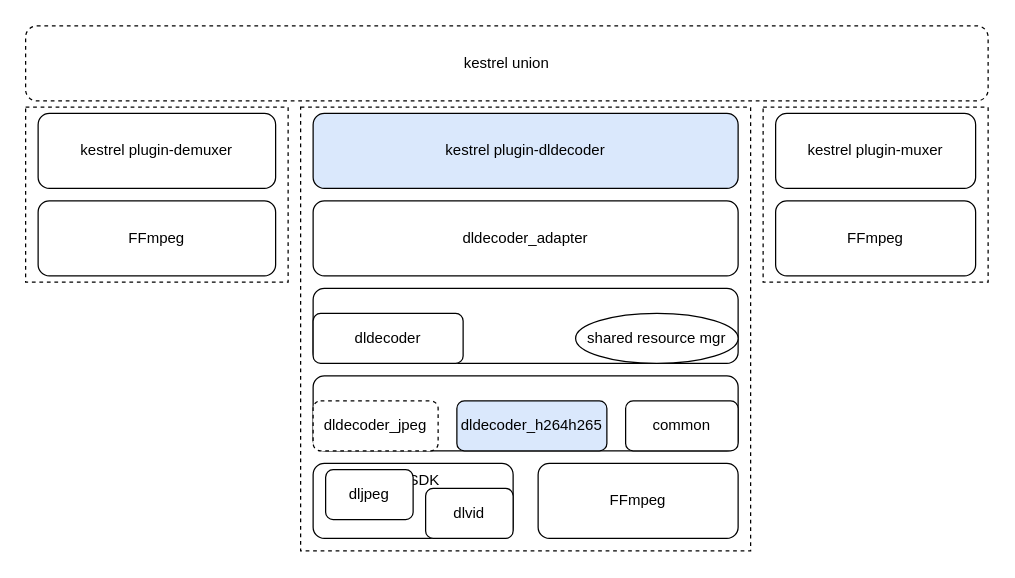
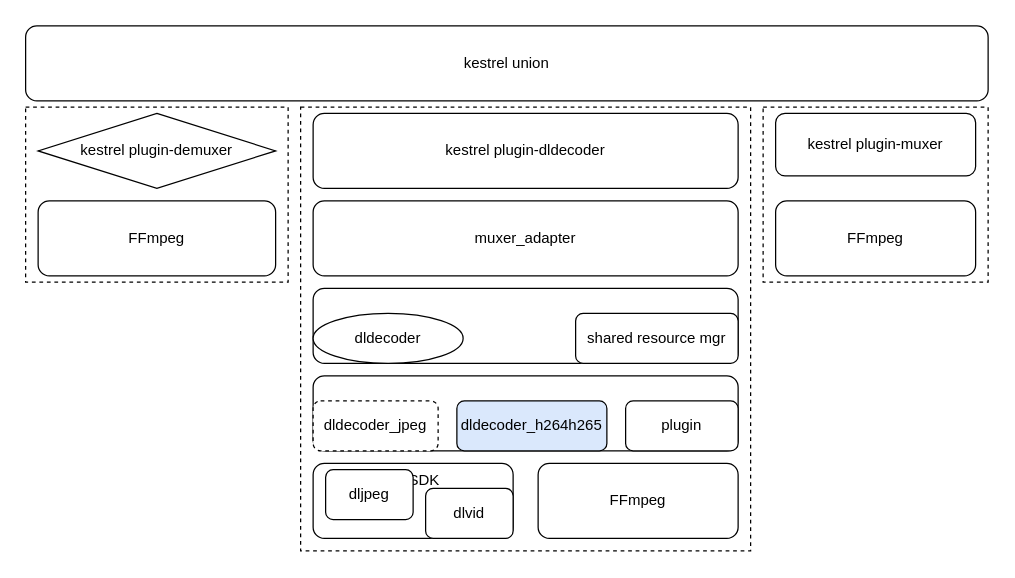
  <mxCell id="0" />
  <mxCell id="1" parent="0" />
  <mxCell id="2" value="" style="rounded=0;whiteSpace=wrap;html=1;dashed=1;" vertex="1" parent="1"><mxGeometry x="610" y="85" width="180" height="140" as="geometry" /></mxCell>
  <mxCell id="3" value="" style="rounded=0;whiteSpace=wrap;html=1;dashed=1;" vertex="1" parent="1"><mxGeometry x="240" y="85" width="360" height="355" as="geometry" /></mxCell>
  <mxCell id="4" value="" style="rounded=0;whiteSpace=wrap;html=1;dashed=1;" vertex="1" parent="1"><mxGeometry x="20" y="85" width="210" height="140" as="geometry" /></mxCell>
  <mxCell id="5" value="DL SDK" style="rounded=1;whiteSpace=wrap;html=1;verticalAlign=top;" vertex="1" parent="1"><mxGeometry x="250" y="370" width="160" height="60" as="geometry" /></mxCell>
  <mxCell id="6" value="FFmpeg" style="rounded=1;whiteSpace=wrap;html=1;" vertex="1" parent="1"><mxGeometry x="430" y="370" width="160" height="60" as="geometry" /></mxCell>
  <mxCell id="7" value="" style="rounded=1;whiteSpace=wrap;html=1;" vertex="1" parent="1"><mxGeometry x="250" y="300" width="340" height="60" as="geometry" /></mxCell>
  <mxCell id="8" value="dljpeg" style="rounded=1;whiteSpace=wrap;html=1;" vertex="1" parent="1"><mxGeometry x="260" y="375" width="70" height="40" as="geometry" /></mxCell>
  <mxCell id="9" value="dlvid" style="rounded=1;whiteSpace=wrap;html=1;" vertex="1" parent="1"><mxGeometry x="340" y="390" width="70" height="40" as="geometry" /></mxCell>
  <mxCell id="10" value="dldecoder_jpeg" style="rounded=1;whiteSpace=wrap;html=1;dashed=1;" vertex="1" parent="1"><mxGeometry x="250" y="320" width="100" height="40" as="geometry" /></mxCell>
  <mxCell id="11" value="dldecoder_h264h265" style="rounded=1;whiteSpace=wrap;html=1;fillColor=#dae8fc;" vertex="1" parent="1"><mxGeometry x="365" y="320" width="120" height="40" as="geometry" /></mxCell>
- <mxCell id="12" value="common" style="rounded=1;whiteSpace=wrap;html=1;" vertex="1" parent="1"><mxGeometry x="500" y="320" width="90" height="40" as="geometry" /></mxCell>
- <mxCell id="13" value="&lt;span&gt;dldecoder_adapter&lt;/span&gt;" style="rounded=1;whiteSpace=wrap;html=1;" vertex="1" parent="1"><mxGeometry x="250" y="160" width="340" height="60" as="geometry" /></mxCell>
+ <mxCell id="12" value="plugin" style="rounded=1;whiteSpace=wrap;html=1;" vertex="1" parent="1"><mxGeometry x="500" y="320" width="90" height="40" as="geometry" /></mxCell>
+ <mxCell id="13" value="&lt;span&gt;muxer_adapter&lt;/span&gt;" style="rounded=1;whiteSpace=wrap;html=1;" vertex="1" parent="1"><mxGeometry x="250" y="160" width="340" height="60" as="geometry" /></mxCell>
  <mxCell id="14" value="" style="rounded=1;whiteSpace=wrap;html=1;" vertex="1" parent="1"><mxGeometry x="250" y="230" width="340" height="60" as="geometry" /></mxCell>
- <mxCell id="15" value="dldecoder" style="rounded=1;whiteSpace=wrap;html=1;" vertex="1" parent="1"><mxGeometry x="250" y="250" width="120" height="40" as="geometry" /></mxCell>
- <mxCell id="16" value="shared resource mgr" style="ellipse;whiteSpace=wrap;html=1;" vertex="1" parent="1"><mxGeometry x="460" y="250" width="130" height="40" as="geometry" /></mxCell>
- <mxCell id="17" value="&lt;span&gt;kestrel plugin-dldecoder&lt;/span&gt;" style="rounded=1;whiteSpace=wrap;html=1;fillColor=#dae8fc;" vertex="1" parent="1"><mxGeometry x="250" y="90" width="340" height="60" as="geometry" /></mxCell>
- <mxCell id="18" value="&lt;span&gt;kestrel plugin-demuxer&lt;/span&gt;" style="rounded=1;whiteSpace=wrap;html=1;" vertex="1" parent="1"><mxGeometry x="30" y="90" width="190" height="60" as="geometry" /></mxCell>
- <mxCell id="19" value="&lt;span&gt;kestrel union&lt;/span&gt;" style="rounded=1;whiteSpace=wrap;html=1;dashed=1;" vertex="1" parent="1"><mxGeometry x="20" y="20" width="770" height="60" as="geometry" /></mxCell>
+ <mxCell id="15" value="dldecoder" style="ellipse;whiteSpace=wrap;html=1;" vertex="1" parent="1"><mxGeometry x="250" y="250" width="120" height="40" as="geometry" /></mxCell>
+ <mxCell id="16" value="shared resource mgr" style="rounded=1;whiteSpace=wrap;html=1;" vertex="1" parent="1"><mxGeometry x="460" y="250" width="130" height="40" as="geometry" /></mxCell>
+ <mxCell id="17" value="&lt;span&gt;kestrel plugin-dldecoder&lt;/span&gt;" style="rounded=1;whiteSpace=wrap;html=1;" vertex="1" parent="1"><mxGeometry x="250" y="90" width="340" height="60" as="geometry" /></mxCell>
+ <mxCell id="18" value="&lt;span&gt;kestrel plugin-demuxer&lt;/span&gt;" style="rhombus;whiteSpace=wrap;html=1;" vertex="1" parent="1"><mxGeometry x="30" y="90" width="190" height="60" as="geometry" /></mxCell>
+ <mxCell id="19" value="&lt;span&gt;kestrel union&lt;/span&gt;" style="rounded=1;whiteSpace=wrap;html=1;" vertex="1" parent="1"><mxGeometry x="20" y="20" width="770" height="60" as="geometry" /></mxCell>
  <mxCell id="20" value="FFmpeg" style="rounded=1;whiteSpace=wrap;html=1;" vertex="1" parent="1"><mxGeometry x="30" y="160" width="190" height="60" as="geometry" /></mxCell>
- <mxCell id="21" value="&lt;span&gt;kestrel plugin-muxer&lt;/span&gt;" style="rounded=1;whiteSpace=wrap;html=1;" vertex="1" parent="1"><mxGeometry x="620" y="90" width="160" height="60" as="geometry" /></mxCell>
+ <mxCell id="21" value="&lt;span&gt;kestrel plugin-muxer&lt;/span&gt;" style="rounded=1;whiteSpace=wrap;html=1;" vertex="1" parent="1"><mxGeometry x="620" y="90" width="160" height="50" as="geometry" /></mxCell>
  <mxCell id="22" value="FFmpeg" style="rounded=1;whiteSpace=wrap;html=1;" vertex="1" parent="1"><mxGeometry x="620" y="160" width="160" height="60" as="geometry" /></mxCell>
